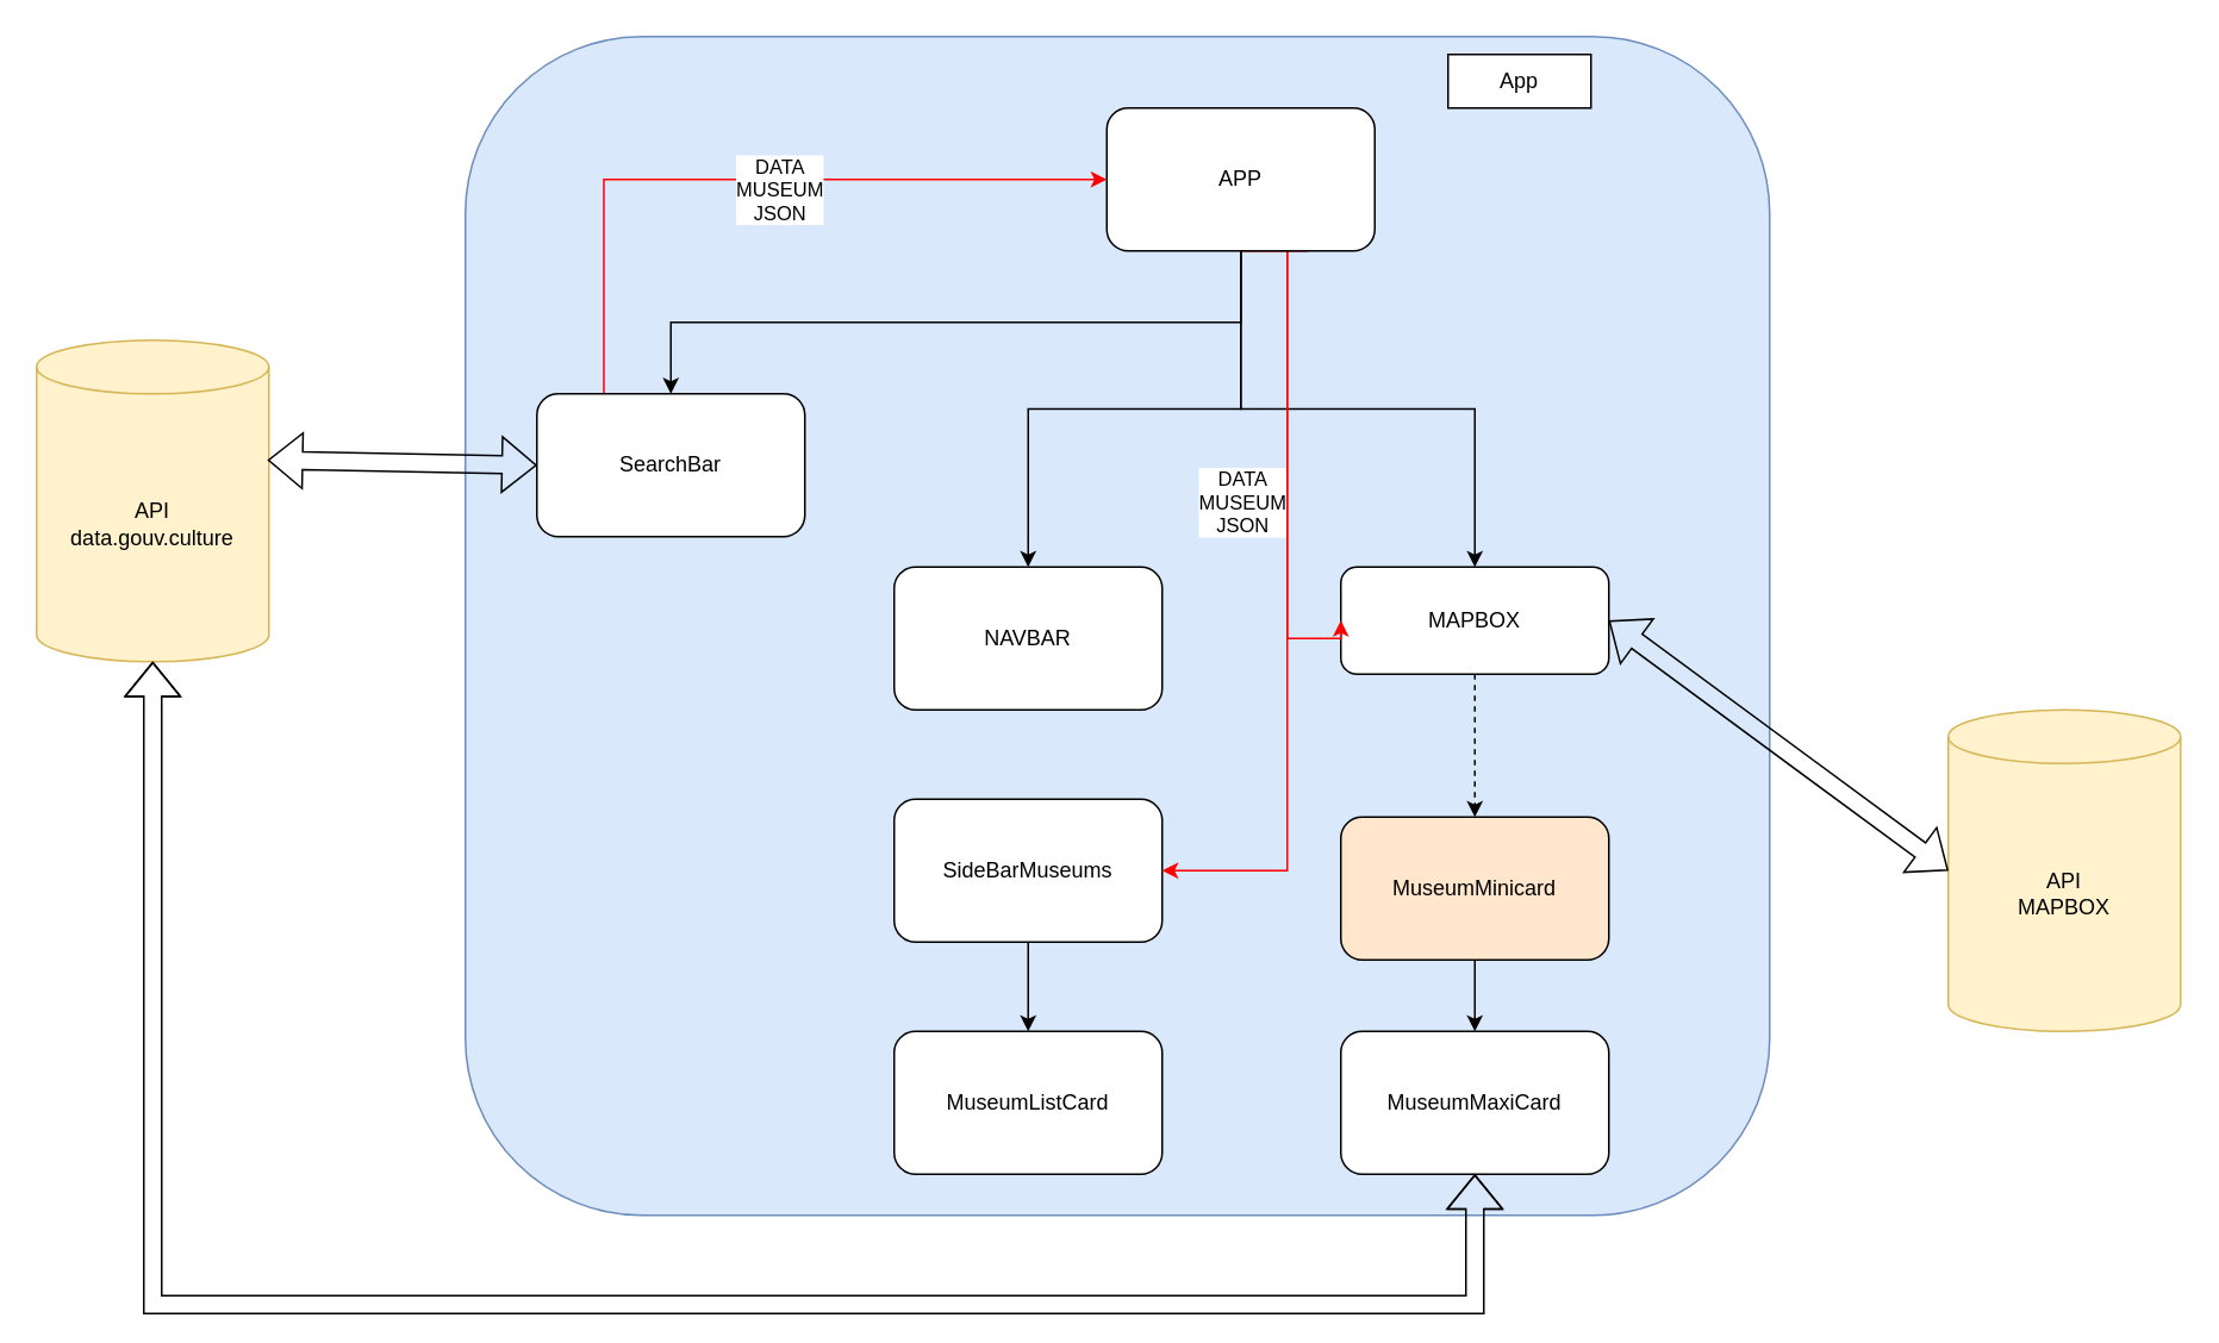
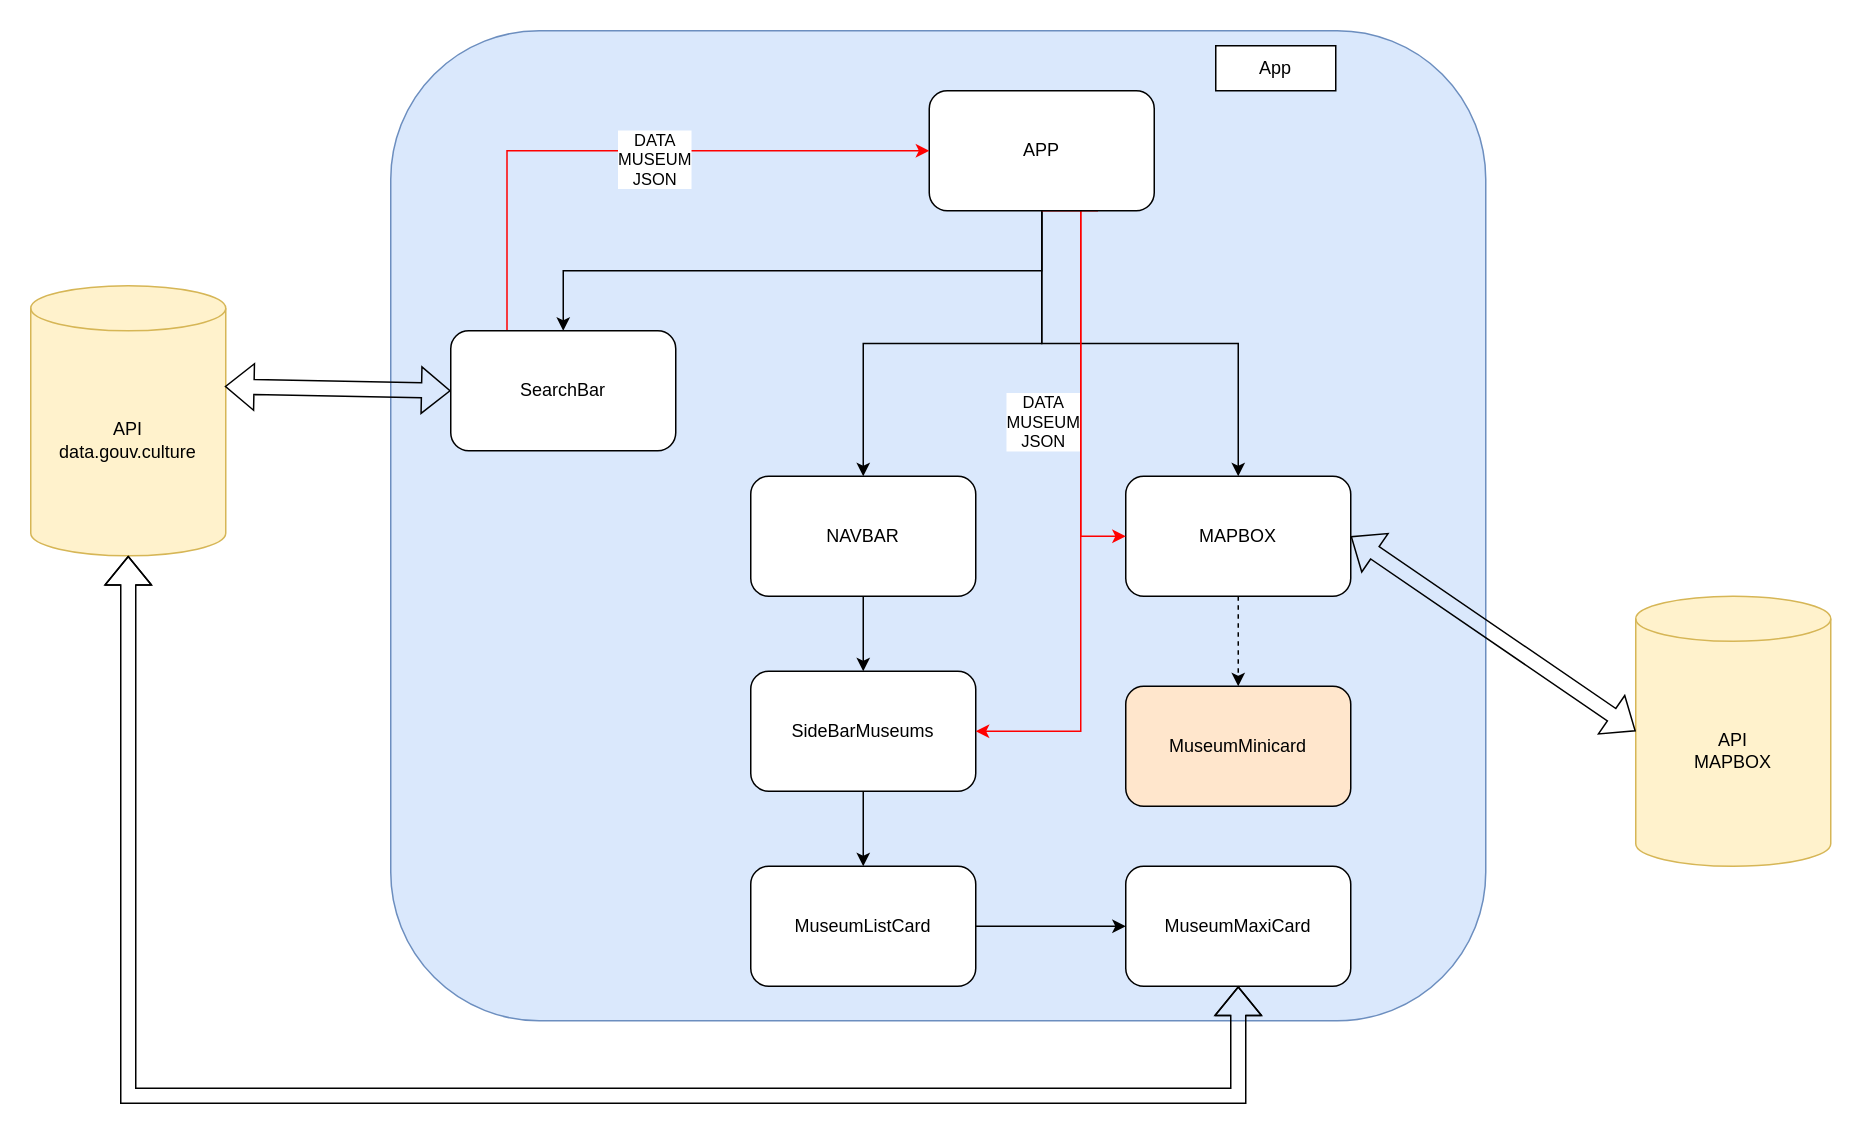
  <mxCell id="0" />
  <mxCell id="1" parent="0" />
  <mxCell id="2" value="" style="rounded=1;whiteSpace=wrap;html=1;fillColor=#dae8fc;strokeColor=#6c8ebf;" vertex="1" parent="1"><mxGeometry x="260" y="20" width="730" height="660" as="geometry" /></mxCell>
  <mxCell id="3" value="App" style="rounded=0;whiteSpace=wrap;html=1;" vertex="1" parent="1"><mxGeometry x="810" y="30" width="80" height="30" as="geometry" /></mxCell>
  <mxCell id="4" style="edgeStyle=orthogonalEdgeStyle;rounded=0;orthogonalLoop=1;jettySize=auto;html=1;exitX=0.5;exitY=1;exitDx=0;exitDy=0;entryX=0.5;entryY=0;entryDx=0;entryDy=0;dashed=1;" edge="1" parent="1" source="5" target="13"><mxGeometry relative="1" as="geometry" /></mxCell>
- <mxCell id="5" value="MAPBOX" style="rounded=1;whiteSpace=wrap;html=1;" vertex="1" parent="1"><mxGeometry x="750" y="317" width="150" height="60" as="geometry" /></mxCell>
+ <mxCell id="5" value="MAPBOX" style="rounded=1;whiteSpace=wrap;html=1;" vertex="1" parent="1"><mxGeometry x="750" y="317" width="150" height="80" as="geometry" /></mxCell>
+ <mxCell id="6" style="edgeStyle=orthogonalEdgeStyle;rounded=0;orthogonalLoop=1;jettySize=auto;html=1;exitX=0.5;exitY=1;exitDx=0;exitDy=0;entryX=0.5;entryY=0;entryDx=0;entryDy=0;" edge="1" parent="1" source="7" target="9"><mxGeometry relative="1" as="geometry" /></mxCell>
  <mxCell id="7" value="NAVBAR" style="rounded=1;whiteSpace=wrap;html=1;" vertex="1" parent="1"><mxGeometry x="500" y="317" width="150" height="80" as="geometry" /></mxCell>
  <mxCell id="8" style="edgeStyle=orthogonalEdgeStyle;rounded=0;orthogonalLoop=1;jettySize=auto;html=1;exitX=0.5;exitY=1;exitDx=0;exitDy=0;entryX=0.5;entryY=0;entryDx=0;entryDy=0;" edge="1" parent="1" source="9" target="11"><mxGeometry relative="1" as="geometry" /></mxCell>
  <mxCell id="9" value="SideBarMuseums" style="rounded=1;whiteSpace=wrap;html=1;" vertex="1" parent="1"><mxGeometry x="500" y="447" width="150" height="80" as="geometry" /></mxCell>
+ <mxCell id="10" style="edgeStyle=orthogonalEdgeStyle;rounded=0;orthogonalLoop=1;jettySize=auto;html=1;exitX=1;exitY=0.5;exitDx=0;exitDy=0;entryX=0;entryY=0.5;entryDx=0;entryDy=0;" edge="1" parent="1" source="11" target="14"><mxGeometry relative="1" as="geometry" /></mxCell>
  <mxCell id="11" value="MuseumListCard" style="rounded=1;whiteSpace=wrap;html=1;" vertex="1" parent="1"><mxGeometry x="500" y="577" width="150" height="80" as="geometry" /></mxCell>
- <mxCell id="12" style="edgeStyle=orthogonalEdgeStyle;rounded=0;orthogonalLoop=1;jettySize=auto;html=1;exitX=0.5;exitY=1;exitDx=0;exitDy=0;entryX=0.5;entryY=0;entryDx=0;entryDy=0;" edge="1" parent="1" source="13" target="14"><mxGeometry relative="1" as="geometry" /></mxCell>
  <mxCell id="13" value="MuseumMinicard" style="rounded=1;whiteSpace=wrap;html=1;fillColor=#ffe6cc;" vertex="1" parent="1"><mxGeometry x="750" y="457" width="150" height="80" as="geometry" /></mxCell>
  <mxCell id="14" value="MuseumMaxiCard" style="rounded=1;whiteSpace=wrap;html=1;" vertex="1" parent="1"><mxGeometry x="750" y="577" width="150" height="80" as="geometry" /></mxCell>
  <mxCell id="15" value="API&lt;br&gt;data.gouv.culture" style="shape=cylinder3;whiteSpace=wrap;html=1;boundedLbl=1;backgroundOutline=1;size=15;fillColor=#fff2cc;strokeColor=#d6b656;" vertex="1" parent="1"><mxGeometry x="20" y="190" width="130" height="180" as="geometry" /></mxCell>
  <mxCell id="16" value="" style="shape=flexArrow;endArrow=classic;startArrow=classic;html=1;rounded=0;entryX=0;entryY=0.5;entryDx=0;entryDy=0;exitX=0.995;exitY=0.373;exitDx=0;exitDy=0;exitPerimeter=0;" edge="1" parent="1" source="15" target="28"><mxGeometry width="100" height="100" relative="1" as="geometry"><mxPoint x="310" y="380" as="sourcePoint" /><mxPoint x="440" y="330" as="targetPoint" /></mxGeometry></mxCell>
  <mxCell id="17" style="edgeStyle=orthogonalEdgeStyle;rounded=0;orthogonalLoop=1;jettySize=auto;html=1;exitX=0.5;exitY=1;exitDx=0;exitDy=0;" edge="1" parent="1" source="23" target="7"><mxGeometry relative="1" as="geometry" /></mxCell>
  <mxCell id="18" style="edgeStyle=orthogonalEdgeStyle;rounded=0;orthogonalLoop=1;jettySize=auto;html=1;exitX=0.5;exitY=1;exitDx=0;exitDy=0;entryX=0.5;entryY=0;entryDx=0;entryDy=0;" edge="1" parent="1" source="23" target="5"><mxGeometry relative="1" as="geometry" /></mxCell>
  <mxCell id="19" style="edgeStyle=orthogonalEdgeStyle;rounded=0;orthogonalLoop=1;jettySize=auto;html=1;exitX=0.5;exitY=1;exitDx=0;exitDy=0;entryX=0.5;entryY=0;entryDx=0;entryDy=0;" edge="1" parent="1" source="23" target="28"><mxGeometry relative="1" as="geometry" /></mxCell>
  <mxCell id="20" style="edgeStyle=orthogonalEdgeStyle;rounded=0;orthogonalLoop=1;jettySize=auto;html=1;exitX=0.75;exitY=1;exitDx=0;exitDy=0;entryX=1;entryY=0.5;entryDx=0;entryDy=0;strokeColor=#FF0000;" edge="1" parent="1" source="23" target="9"><mxGeometry relative="1" as="geometry"><Array as="points"><mxPoint x="720" y="487" /></Array></mxGeometry></mxCell>
  <mxCell id="21" value="DATA&lt;br&gt;MUSEUM&lt;br&gt;JSON" style="edgeLabel;html=1;align=center;verticalAlign=middle;resizable=0;points=[];" vertex="1" connectable="0" parent="20"><mxGeometry x="0.078" y="3" relative="1" as="geometry"><mxPoint x="-29" y="-79" as="offset" /></mxGeometry></mxCell>
  <mxCell id="22" style="edgeStyle=orthogonalEdgeStyle;rounded=0;orthogonalLoop=1;jettySize=auto;html=1;exitX=0.5;exitY=1;exitDx=0;exitDy=0;entryX=0;entryY=0.5;entryDx=0;entryDy=0;strokeColor=#FF0000;" edge="1" parent="1" source="23" target="5"><mxGeometry relative="1" as="geometry"><Array as="points"><mxPoint x="720" y="140" /><mxPoint x="720" y="357" /></Array></mxGeometry></mxCell>
  <mxCell id="23" value="APP" style="rounded=1;whiteSpace=wrap;html=1;" vertex="1" parent="1"><mxGeometry x="619" y="60" width="150" height="80" as="geometry" /></mxCell>
  <mxCell id="24" value="API&lt;br&gt;MAPBOX" style="shape=cylinder3;whiteSpace=wrap;html=1;boundedLbl=1;backgroundOutline=1;size=15;fillColor=#fff2cc;strokeColor=#d6b656;" vertex="1" parent="1"><mxGeometry x="1090" y="397" width="130" height="180" as="geometry" /></mxCell>
  <mxCell id="25" value="" style="shape=flexArrow;endArrow=classic;startArrow=classic;html=1;rounded=0;exitX=1;exitY=0.5;exitDx=0;exitDy=0;entryX=0;entryY=0.5;entryDx=0;entryDy=0;entryPerimeter=0;" edge="1" parent="1" source="5" target="24"><mxGeometry width="100" height="100" relative="1" as="geometry"><mxPoint x="1030" y="53" as="sourcePoint" /><mxPoint x="1299" y="50" as="targetPoint" /></mxGeometry></mxCell>
  <mxCell id="26" style="edgeStyle=orthogonalEdgeStyle;rounded=0;orthogonalLoop=1;jettySize=auto;html=1;exitX=0.25;exitY=0;exitDx=0;exitDy=0;entryX=0;entryY=0.5;entryDx=0;entryDy=0;strokeColor=#FF0000;" edge="1" parent="1" source="28" target="23"><mxGeometry relative="1" as="geometry" /></mxCell>
  <mxCell id="27" value="DATA&lt;br&gt;MUSEUM&lt;br&gt;JSON" style="edgeLabel;html=1;align=center;verticalAlign=middle;resizable=0;points=[];" vertex="1" connectable="0" parent="26"><mxGeometry x="0.081" y="-5" relative="1" as="geometry"><mxPoint x="1" as="offset" /></mxGeometry></mxCell>
  <mxCell id="28" value="SearchBar" style="rounded=1;whiteSpace=wrap;html=1;" vertex="1" parent="1"><mxGeometry x="300" y="220" width="150" height="80" as="geometry" /></mxCell>
  <mxCell id="29" value="" style="shape=flexArrow;endArrow=classic;startArrow=classic;html=1;rounded=0;exitX=0.5;exitY=1;exitDx=0;exitDy=0;exitPerimeter=0;" edge="1" parent="1" source="15" target="14"><mxGeometry width="100" height="100" relative="1" as="geometry"><mxPoint x="730" y="757" as="sourcePoint" /><mxPoint x="810" y="700" as="targetPoint" /><Array as="points"><mxPoint x="85" y="730" /><mxPoint x="825" y="730" /></Array></mxGeometry></mxCell>
